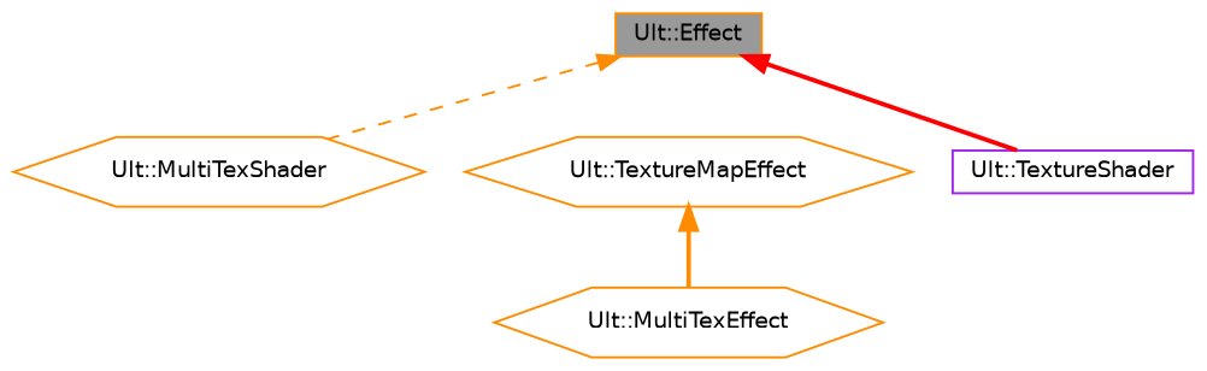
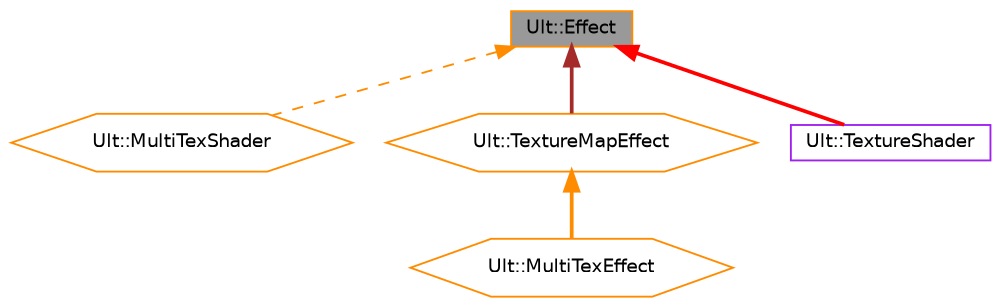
  digraph {
    node [color=darkorange fillcolor=white fontname=Helvetica fontsize=10 shape=hexagon style=filled]
    edge [color=darkorange dir=back fontname=Helvetica fontsize=10 labelfontname=Helvetica labelfontsize=10 style=bold]
    n1 [fillcolor=grey60 fontcolor=black height=0.2 label="Ult::Effect" shape=box width=0.4]
    n2 [height=0.2 label="Ult::MultiTexShader" width=0.4]
    n3 [height=0.2 label="Ult::TextureMapEffect" width=0.4]
    n4 [color=purple height=0.2 label="Ult::TextureShader" shape=box width=0.4]
    n5 [height=0.2 label="Ult::MultiTexEffect" width=0.4]
    n1 -> n2 [style=dashed]
+   n1 -> n3 [color=brown]
    n1 -> n4 [color=red]
    n3 -> n5
  }
